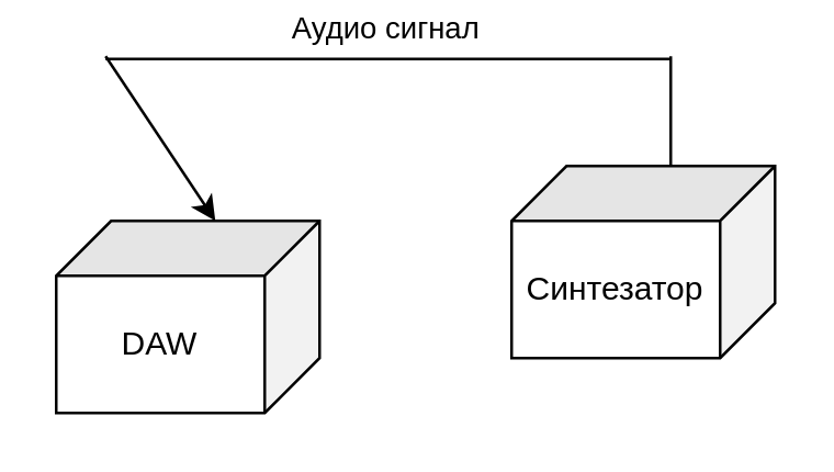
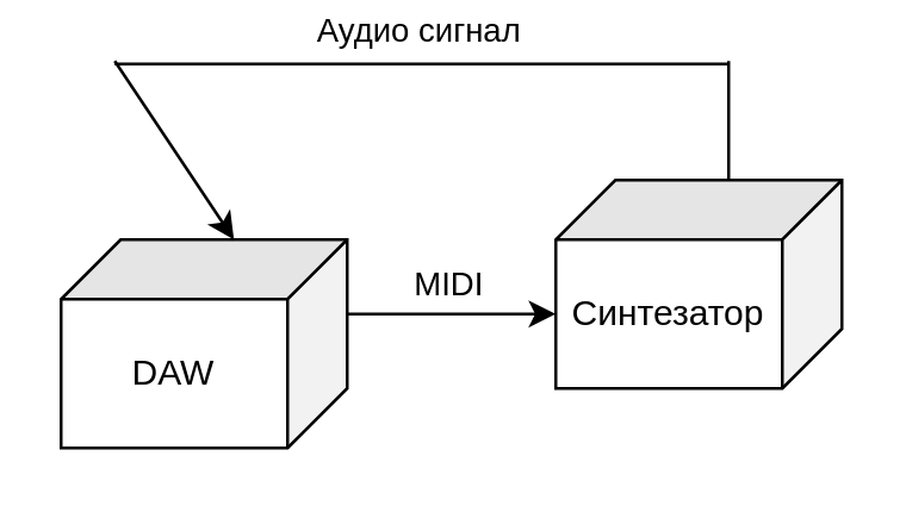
  <mxCell id="0" />
  <mxCell id="1" parent="0" />
  <mxCell id="2" value="DAW" style="shape=cube;whiteSpace=wrap;html=1;boundedLbl=1;backgroundOutline=1;darkOpacity=0.05;darkOpacity2=0.1;size=20;direction=south;" vertex="1" parent="1"><mxGeometry x="20" y="80" width="96" height="70" as="geometry" /></mxCell>
  <mxCell id="3" value="Синтезатор" style="shape=cube;whiteSpace=wrap;html=1;boundedLbl=1;backgroundOutline=1;darkOpacity=0.05;darkOpacity2=0.1;size=20;direction=south;" vertex="1" parent="1"><mxGeometry x="186" y="60" width="96" height="70" as="geometry" /></mxCell>
+ <mxCell id="4" value="MIDI&lt;br&gt;" style="endArrow=classic;html=1;exitX=0;exitY=0;exitDx=25;exitDy=0;exitPerimeter=0;entryX=0;entryY=0;entryDx=45;entryDy=96;entryPerimeter=0;" edge="1" parent="1" source="2" target="3"><mxGeometry x="-0.018" y="10" width="50" height="50" relative="1" as="geometry"><mxPoint x="150" y="220" as="sourcePoint" /><mxPoint x="200" y="170" as="targetPoint" /><mxPoint as="offset" /></mxGeometry></mxCell>
  <mxCell id="5" value="" style="endArrow=none;html=1;exitX=0;exitY=0;exitDx=0;exitDy=38;exitPerimeter=0;" edge="1" parent="1" source="3"><mxGeometry width="50" height="50" relative="1" as="geometry"><mxPoint x="230" y="90" as="sourcePoint" /><mxPoint x="244" y="20" as="targetPoint" /></mxGeometry></mxCell>
  <mxCell id="6" value="Аудио сигнал" style="endArrow=none;html=1;" edge="1" parent="1"><mxGeometry x="-0.01" y="11" width="50" height="50" relative="1" as="geometry"><mxPoint x="38" y="21" as="sourcePoint" /><mxPoint x="244" y="21" as="targetPoint" /><mxPoint as="offset" /></mxGeometry></mxCell>
  <mxCell id="7" value="" style="endArrow=classic;html=1;entryX=0;entryY=0;entryDx=0;entryDy=38;entryPerimeter=0;" edge="1" parent="1" target="2"><mxGeometry width="50" height="50" relative="1" as="geometry"><mxPoint x="38" y="20" as="sourcePoint" /><mxPoint x="150" y="60" as="targetPoint" /></mxGeometry></mxCell>
